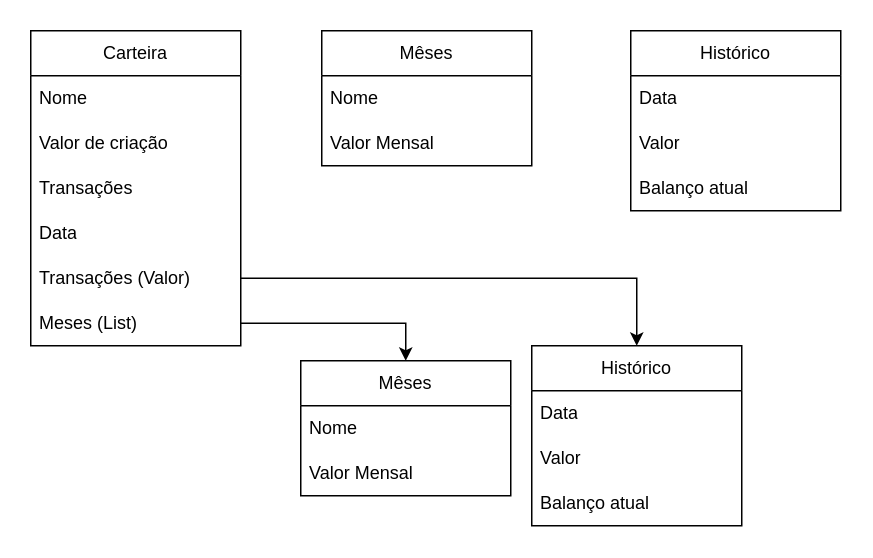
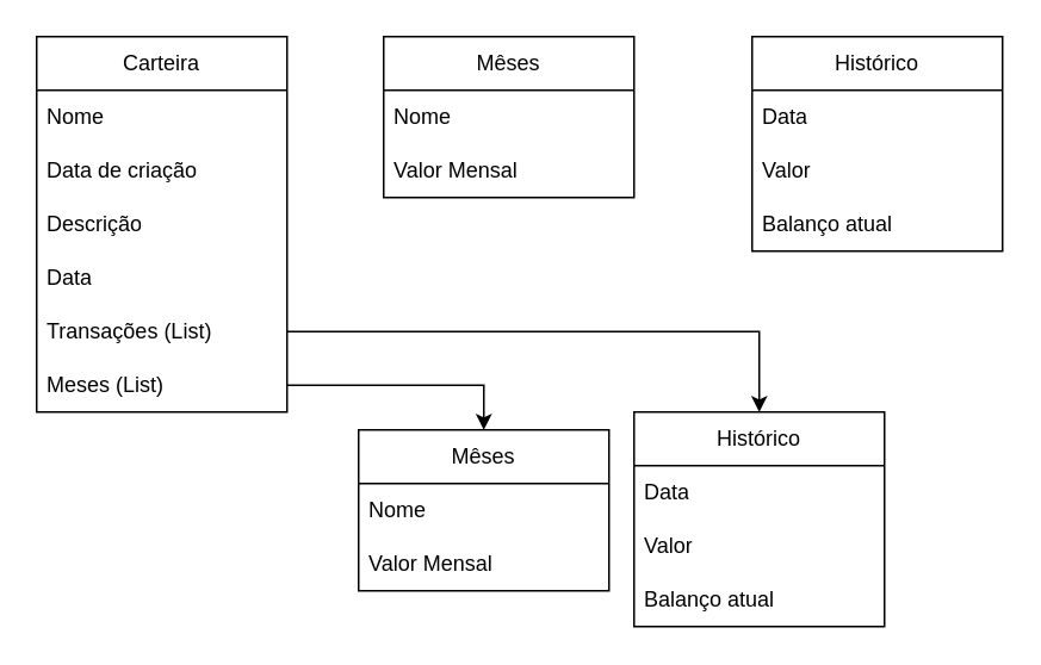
  <mxCell id="0" />
  <mxCell id="1" parent="0" />
  <mxCell id="2" value="Carteira" style="swimlane;fontStyle=0;childLayout=stackLayout;horizontal=1;startSize=30;horizontalStack=0;resizeParent=1;resizeParentMax=0;resizeLast=0;collapsible=1;marginBottom=0;whiteSpace=wrap;html=1;" vertex="1" parent="1"><mxGeometry x="20" y="20" width="140" height="210" as="geometry" /></mxCell>
  <mxCell id="3" value="Nome" style="text;strokeColor=none;fillColor=none;align=left;verticalAlign=middle;spacingLeft=4;spacingRight=4;overflow=hidden;points=[[0,0.5],[1,0.5]];portConstraint=eastwest;rotatable=0;whiteSpace=wrap;html=1;" vertex="1" parent="2"><mxGeometry y="30" width="140" height="30" as="geometry" /></mxCell>
- <mxCell id="4" value="Valor de criação&lt;br&gt;" style="text;strokeColor=none;fillColor=none;align=left;verticalAlign=middle;spacingLeft=4;spacingRight=4;overflow=hidden;points=[[0,0.5],[1,0.5]];portConstraint=eastwest;rotatable=0;whiteSpace=wrap;html=1;" vertex="1" parent="2"><mxGeometry y="60" width="140" height="30" as="geometry" /></mxCell>
- <mxCell id="5" value="Transações" style="text;strokeColor=none;fillColor=none;align=left;verticalAlign=middle;spacingLeft=4;spacingRight=4;overflow=hidden;points=[[0,0.5],[1,0.5]];portConstraint=eastwest;rotatable=0;whiteSpace=wrap;html=1;" vertex="1" parent="2"><mxGeometry y="90" width="140" height="30" as="geometry" /></mxCell>
+ <mxCell id="4" value="Data de criação&lt;br&gt;" style="text;strokeColor=none;fillColor=none;align=left;verticalAlign=middle;spacingLeft=4;spacingRight=4;overflow=hidden;points=[[0,0.5],[1,0.5]];portConstraint=eastwest;rotatable=0;whiteSpace=wrap;html=1;" vertex="1" parent="2"><mxGeometry y="60" width="140" height="30" as="geometry" /></mxCell>
+ <mxCell id="5" value="Descrição" style="text;strokeColor=none;fillColor=none;align=left;verticalAlign=middle;spacingLeft=4;spacingRight=4;overflow=hidden;points=[[0,0.5],[1,0.5]];portConstraint=eastwest;rotatable=0;whiteSpace=wrap;html=1;" vertex="1" parent="2"><mxGeometry y="90" width="140" height="30" as="geometry" /></mxCell>
  <mxCell id="6" value="Data" style="text;strokeColor=none;fillColor=none;align=left;verticalAlign=middle;spacingLeft=4;spacingRight=4;overflow=hidden;points=[[0,0.5],[1,0.5]];portConstraint=eastwest;rotatable=0;whiteSpace=wrap;html=1;" vertex="1" parent="2"><mxGeometry y="120" width="140" height="30" as="geometry" /></mxCell>
- <mxCell id="7" value="Transações (Valor)" style="text;strokeColor=none;fillColor=none;align=left;verticalAlign=middle;spacingLeft=4;spacingRight=4;overflow=hidden;points=[[0,0.5],[1,0.5]];portConstraint=eastwest;rotatable=0;whiteSpace=wrap;html=1;" vertex="1" parent="2"><mxGeometry y="150" width="140" height="30" as="geometry" /></mxCell>
+ <mxCell id="7" value="Transações (List)" style="text;strokeColor=none;fillColor=none;align=left;verticalAlign=middle;spacingLeft=4;spacingRight=4;overflow=hidden;points=[[0,0.5],[1,0.5]];portConstraint=eastwest;rotatable=0;whiteSpace=wrap;html=1;" vertex="1" parent="2"><mxGeometry y="150" width="140" height="30" as="geometry" /></mxCell>
  <mxCell id="8" value="Meses (List)" style="text;strokeColor=none;fillColor=none;align=left;verticalAlign=middle;spacingLeft=4;spacingRight=4;overflow=hidden;points=[[0,0.5],[1,0.5]];portConstraint=eastwest;rotatable=0;whiteSpace=wrap;html=1;" vertex="1" parent="2"><mxGeometry y="180" width="140" height="30" as="geometry" /></mxCell>
  <mxCell id="9" value="Histórico" style="swimlane;fontStyle=0;childLayout=stackLayout;horizontal=1;startSize=30;horizontalStack=0;resizeParent=1;resizeParentMax=0;resizeLast=0;collapsible=1;marginBottom=0;whiteSpace=wrap;html=1;" vertex="1" parent="1"><mxGeometry x="354" y="230" width="140" height="120" as="geometry" /></mxCell>
  <mxCell id="10" value="Data" style="text;strokeColor=none;fillColor=none;align=left;verticalAlign=middle;spacingLeft=4;spacingRight=4;overflow=hidden;points=[[0,0.5],[1,0.5]];portConstraint=eastwest;rotatable=0;whiteSpace=wrap;html=1;" vertex="1" parent="9"><mxGeometry y="30" width="140" height="30" as="geometry" /></mxCell>
  <mxCell id="11" value="Valor" style="text;strokeColor=none;fillColor=none;align=left;verticalAlign=middle;spacingLeft=4;spacingRight=4;overflow=hidden;points=[[0,0.5],[1,0.5]];portConstraint=eastwest;rotatable=0;whiteSpace=wrap;html=1;" vertex="1" parent="9"><mxGeometry y="60" width="140" height="30" as="geometry" /></mxCell>
  <mxCell id="12" value="Balanço atual" style="text;strokeColor=none;fillColor=none;align=left;verticalAlign=middle;spacingLeft=4;spacingRight=4;overflow=hidden;points=[[0,0.5],[1,0.5]];portConstraint=eastwest;rotatable=0;whiteSpace=wrap;html=1;" vertex="1" parent="9"><mxGeometry y="90" width="140" height="30" as="geometry" /></mxCell>
  <mxCell id="13" value="Mêses" style="swimlane;fontStyle=0;childLayout=stackLayout;horizontal=1;startSize=30;horizontalStack=0;resizeParent=1;resizeParentMax=0;resizeLast=0;collapsible=1;marginBottom=0;whiteSpace=wrap;html=1;" vertex="1" parent="1"><mxGeometry x="200" y="240" width="140" height="90" as="geometry" /></mxCell>
  <mxCell id="14" value="Nome" style="text;strokeColor=none;fillColor=none;align=left;verticalAlign=middle;spacingLeft=4;spacingRight=4;overflow=hidden;points=[[0,0.5],[1,0.5]];portConstraint=eastwest;rotatable=0;whiteSpace=wrap;html=1;" vertex="1" parent="13"><mxGeometry y="30" width="140" height="30" as="geometry" /></mxCell>
  <mxCell id="15" value="Valor Mensal" style="text;strokeColor=none;fillColor=none;align=left;verticalAlign=middle;spacingLeft=4;spacingRight=4;overflow=hidden;points=[[0,0.5],[1,0.5]];portConstraint=eastwest;rotatable=0;whiteSpace=wrap;html=1;" vertex="1" parent="13"><mxGeometry y="60" width="140" height="30" as="geometry" /></mxCell>
  <mxCell id="16" style="edgeStyle=orthogonalEdgeStyle;rounded=0;orthogonalLoop=1;jettySize=auto;html=1;" edge="1" parent="1" source="7" target="9"><mxGeometry relative="1" as="geometry" /></mxCell>
  <mxCell id="17" style="edgeStyle=orthogonalEdgeStyle;rounded=0;orthogonalLoop=1;jettySize=auto;html=1;" edge="1" parent="1" source="8" target="13"><mxGeometry relative="1" as="geometry" /></mxCell>
  <mxCell id="18" value="Mêses" style="swimlane;fontStyle=0;childLayout=stackLayout;horizontal=1;startSize=30;horizontalStack=0;resizeParent=1;resizeParentMax=0;resizeLast=0;collapsible=1;marginBottom=0;whiteSpace=wrap;html=1;" vertex="1" parent="1"><mxGeometry x="214" y="20" width="140" height="90" as="geometry" /></mxCell>
  <mxCell id="19" value="Nome" style="text;strokeColor=none;fillColor=none;align=left;verticalAlign=middle;spacingLeft=4;spacingRight=4;overflow=hidden;points=[[0,0.5],[1,0.5]];portConstraint=eastwest;rotatable=0;whiteSpace=wrap;html=1;" vertex="1" parent="18"><mxGeometry y="30" width="140" height="30" as="geometry" /></mxCell>
  <mxCell id="20" value="Valor Mensal" style="text;strokeColor=none;fillColor=none;align=left;verticalAlign=middle;spacingLeft=4;spacingRight=4;overflow=hidden;points=[[0,0.5],[1,0.5]];portConstraint=eastwest;rotatable=0;whiteSpace=wrap;html=1;" vertex="1" parent="18"><mxGeometry y="60" width="140" height="30" as="geometry" /></mxCell>
  <mxCell id="21" value="Histórico" style="swimlane;fontStyle=0;childLayout=stackLayout;horizontal=1;startSize=30;horizontalStack=0;resizeParent=1;resizeParentMax=0;resizeLast=0;collapsible=1;marginBottom=0;whiteSpace=wrap;html=1;" vertex="1" parent="1"><mxGeometry x="420" y="20" width="140" height="120" as="geometry" /></mxCell>
  <mxCell id="22" value="Data" style="text;strokeColor=none;fillColor=none;align=left;verticalAlign=middle;spacingLeft=4;spacingRight=4;overflow=hidden;points=[[0,0.5],[1,0.5]];portConstraint=eastwest;rotatable=0;whiteSpace=wrap;html=1;" vertex="1" parent="21"><mxGeometry y="30" width="140" height="30" as="geometry" /></mxCell>
  <mxCell id="23" value="Valor" style="text;strokeColor=none;fillColor=none;align=left;verticalAlign=middle;spacingLeft=4;spacingRight=4;overflow=hidden;points=[[0,0.5],[1,0.5]];portConstraint=eastwest;rotatable=0;whiteSpace=wrap;html=1;" vertex="1" parent="21"><mxGeometry y="60" width="140" height="30" as="geometry" /></mxCell>
  <mxCell id="24" value="Balanço atual" style="text;strokeColor=none;fillColor=none;align=left;verticalAlign=middle;spacingLeft=4;spacingRight=4;overflow=hidden;points=[[0,0.5],[1,0.5]];portConstraint=eastwest;rotatable=0;whiteSpace=wrap;html=1;" vertex="1" parent="21"><mxGeometry y="90" width="140" height="30" as="geometry" /></mxCell>
